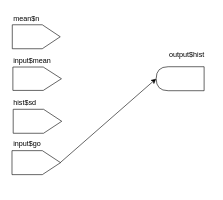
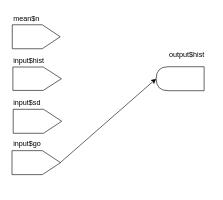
  <mxCell id="0" />
  <mxCell id="1" parent="0" />
  <mxCell id="2" style="edgeStyle=orthogonalEdgeStyle;rounded=0;orthogonalLoop=1;jettySize=auto;html=1;exitX=0.5;exitY=1;exitDx=0;exitDy=0;" parent="1" source="3" edge="1"><mxGeometry relative="1" as="geometry"><mxPoint x="100.143" y="60.643" as="targetPoint" /></mxGeometry></mxCell>
  <mxCell id="3" value="" style="shape=offPageConnector;whiteSpace=wrap;html=1;rotation=-90;" parent="1" vertex="1"><mxGeometry x="40" y="20.5" width="40" height="80" as="geometry" /></mxCell>
  <mxCell id="4" value="" style="shape=offPageConnector;whiteSpace=wrap;html=1;rotation=-90;" parent="1" vertex="1"><mxGeometry x="42" y="90" width="39" height="81" as="geometry" /></mxCell>
  <mxCell id="5" value="" style="shape=offPageConnector;whiteSpace=wrap;html=1;rotation=-90;" parent="1" vertex="1"><mxGeometry x="42" y="161" width="40" height="81" as="geometry" /></mxCell>
  <mxCell id="6" value="" style="shape=delay;whiteSpace=wrap;html=1;rotation=180;" parent="1" vertex="1"><mxGeometry x="260" y="110.5" width="80" height="40" as="geometry" /></mxCell>
  <mxCell id="7" value="mean$n" style="text;html=1;resizable=0;points=[];autosize=1;align=left;verticalAlign=top;spacingTop=-4;" parent="1" vertex="1"><mxGeometry x="20" y="20.5" width="50" height="20" as="geometry" /></mxCell>
- <mxCell id="8" value="input$mean" style="text;html=1;resizable=0;points=[];autosize=1;align=left;verticalAlign=top;spacingTop=-4;" parent="1" vertex="1"><mxGeometry x="20" y="89.5" width="80" height="20" as="geometry" /></mxCell>
- <mxCell id="9" value="hist$sd" style="text;html=1;resizable=0;points=[];autosize=1;align=left;verticalAlign=top;spacingTop=-4;" parent="1" vertex="1"><mxGeometry x="20" y="161" width="60" height="20" as="geometry" /></mxCell>
+ <mxCell id="8" value="input$hist" style="text;html=1;resizable=0;points=[];autosize=1;align=left;verticalAlign=top;spacingTop=-4;" parent="1" vertex="1"><mxGeometry x="20" y="89.5" width="80" height="20" as="geometry" /></mxCell>
+ <mxCell id="9" value="input$sd" style="text;html=1;resizable=0;points=[];autosize=1;align=left;verticalAlign=top;spacingTop=-4;" parent="1" vertex="1"><mxGeometry x="20" y="161" width="60" height="20" as="geometry" /></mxCell>
  <mxCell id="10" value="output$hist" style="text;html=1;resizable=0;points=[];autosize=1;align=left;verticalAlign=top;spacingTop=-4;" parent="1" vertex="1"><mxGeometry x="280" y="80.5" width="70" height="20" as="geometry" /></mxCell>
  <mxCell id="11" value="" style="shape=offPageConnector;whiteSpace=wrap;html=1;rotation=-90;" parent="1" vertex="1"><mxGeometry x="40" y="230" width="40" height="81" as="geometry" /></mxCell>
  <mxCell id="12" value="input$go&lt;br&gt;" style="text;html=1;resizable=0;points=[];autosize=1;align=left;verticalAlign=top;spacingTop=-4;" parent="1" vertex="1"><mxGeometry x="20" y="230" width="60" height="20" as="geometry" /></mxCell>
  <mxCell id="13" value="" style="endArrow=classic;html=1;entryX=1;entryY=0.5;entryDx=0;entryDy=0;" parent="1" target="6" edge="1"><mxGeometry width="50" height="50" relative="1" as="geometry"><mxPoint x="100" y="270.5" as="sourcePoint" /><mxPoint x="150" y="220.5" as="targetPoint" /></mxGeometry></mxCell>
